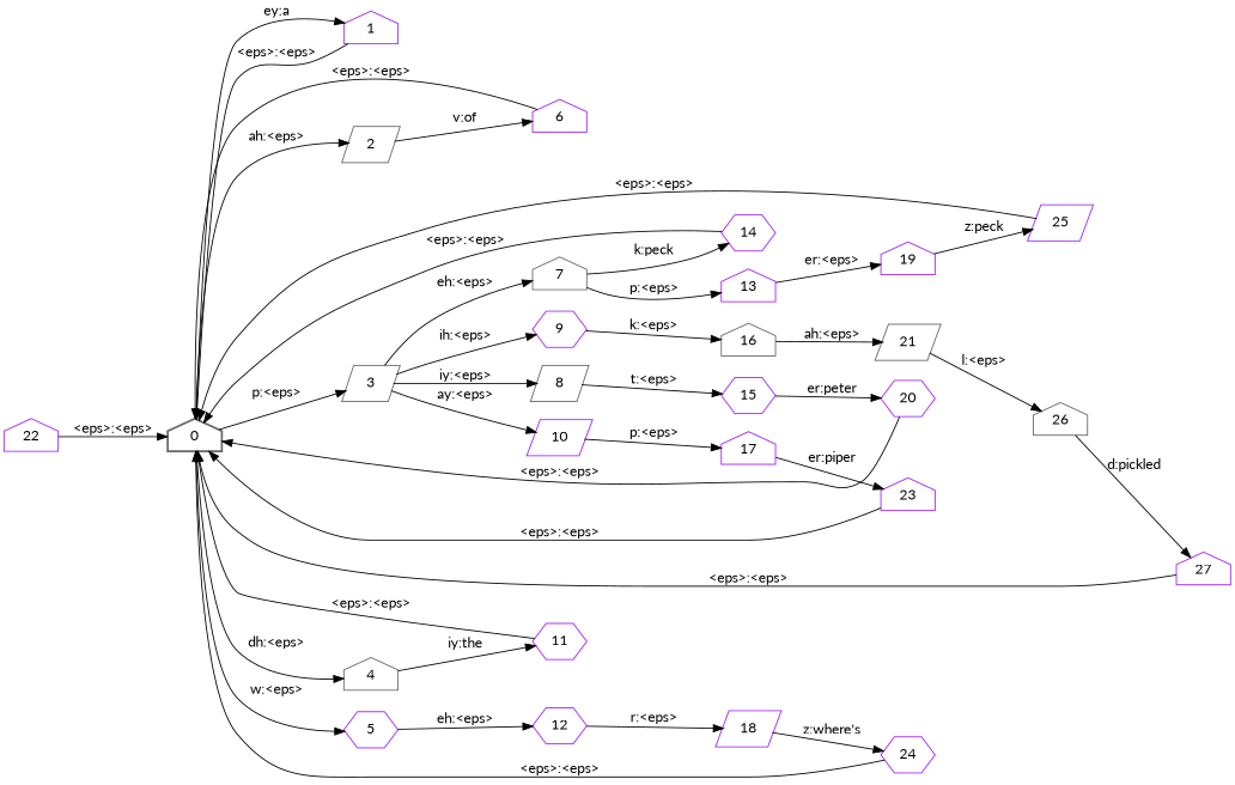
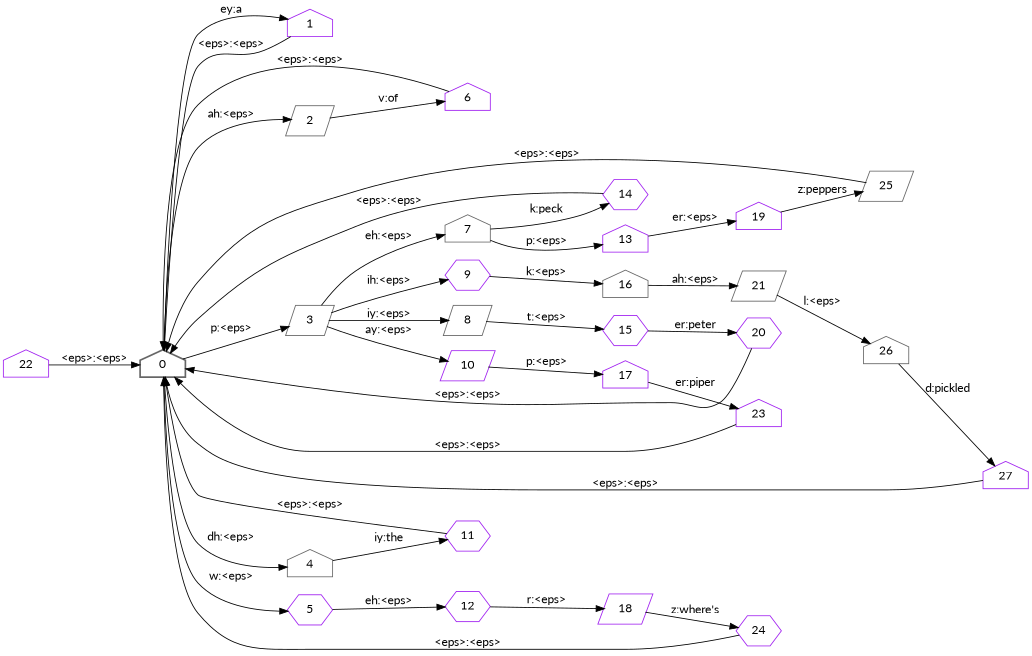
  digraph {
    fontname=Lato
    nodesep=0.25
    rankdir=LR
    ranksep=0.4
    node [color=purple fontname=Lato fontsize=14 shape=house style=solid]
    edge [fontname=Lato fontsize=14]
    n1 [color=gray40 label=0 style=bold]
    n2 [label=1]
    n3 [color=gray40 label=2 shape=parallelogram]
    n4 [color=gray40 label=3 shape=parallelogram]
    n5 [color=gray40 label=4]
    n6 [label=5 shape=hexagon]
    n7 [label=6]
    n8 [color=gray40 label=7]
    n9 [color=gray40 label=8 shape=parallelogram]
    n10 [label=9 shape=hexagon]
    n11 [label=10 shape=parallelogram]
    n12 [label=11 shape=hexagon]
    n13 [label=12 shape=hexagon]
    n14 [label=13]
    n15 [label=14 shape=hexagon]
    n16 [label=15 shape=hexagon]
    n17 [color=gray40 label=16]
    n18 [label=17]
    n19 [label=18 shape=parallelogram]
    n20 [label=19]
    n21 [label=20 shape=hexagon]
    n22 [color=gray40 label=21 shape=parallelogram]
    n23 [label=23]
    n24 [label=24 shape=hexagon]
-   n25 [label=25 shape=parallelogram]
+   n25 [color=gray40 label=25 shape=parallelogram]
    n26 [color=gray40 label=26]
    n27 [label=22]
    n28 [label=27]
    n1 -> n2 [label="ey:a"]
    n1 -> n3 [label="ah:<eps>"]
    n1 -> n4 [label="p:<eps>"]
    n1 -> n5 [label="dh:<eps>"]
    n1 -> n6 [label="w:<eps>"]
    n2 -> n1 [label="<eps>:<eps>"]
    n3 -> n7 [label="v:of"]
    n4 -> n8 [label="eh:<eps>"]
    n4 -> n9 [label="iy:<eps>"]
    n4 -> n10 [label="ih:<eps>"]
    n4 -> n11 [label="ay:<eps>"]
    n5 -> n12 [label="iy:the"]
    n6 -> n13 [label="eh:<eps>"]
    n7 -> n1 [label="<eps>:<eps>"]
    n8 -> n14 [label="p:<eps>"]
    n8 -> n15 [label="k:peck"]
    n9 -> n16 [label="t:<eps>"]
    n10 -> n17 [label="k:<eps>"]
    n11 -> n18 [label="p:<eps>"]
    n12 -> n1 [label="<eps>:<eps>"]
    n13 -> n19 [label="r:<eps>"]
    n14 -> n20 [label="er:<eps>"]
    n15 -> n1 [label="<eps>:<eps>"]
    n16 -> n21 [label="er:peter"]
    n17 -> n22 [label="ah:<eps>"]
    n18 -> n23 [label="er:piper"]
    n19 -> n24 [label="z:where's"]
-   n20 -> n25 [label="z:peck"]
+   n20 -> n25 [label="z:peppers"]
    n21 -> n1 [label="<eps>:<eps>"]
    n22 -> n26 [label="l:<eps>"]
    n23 -> n1 [label="<eps>:<eps>"]
    n24 -> n1 [label="<eps>:<eps>"]
    n25 -> n1 [label="<eps>:<eps>"]
    n26 -> n28 [label="d:pickled"]
    n27 -> n1 [label="<eps>:<eps>"]
    n28 -> n1 [label="<eps>:<eps>"]
  }
